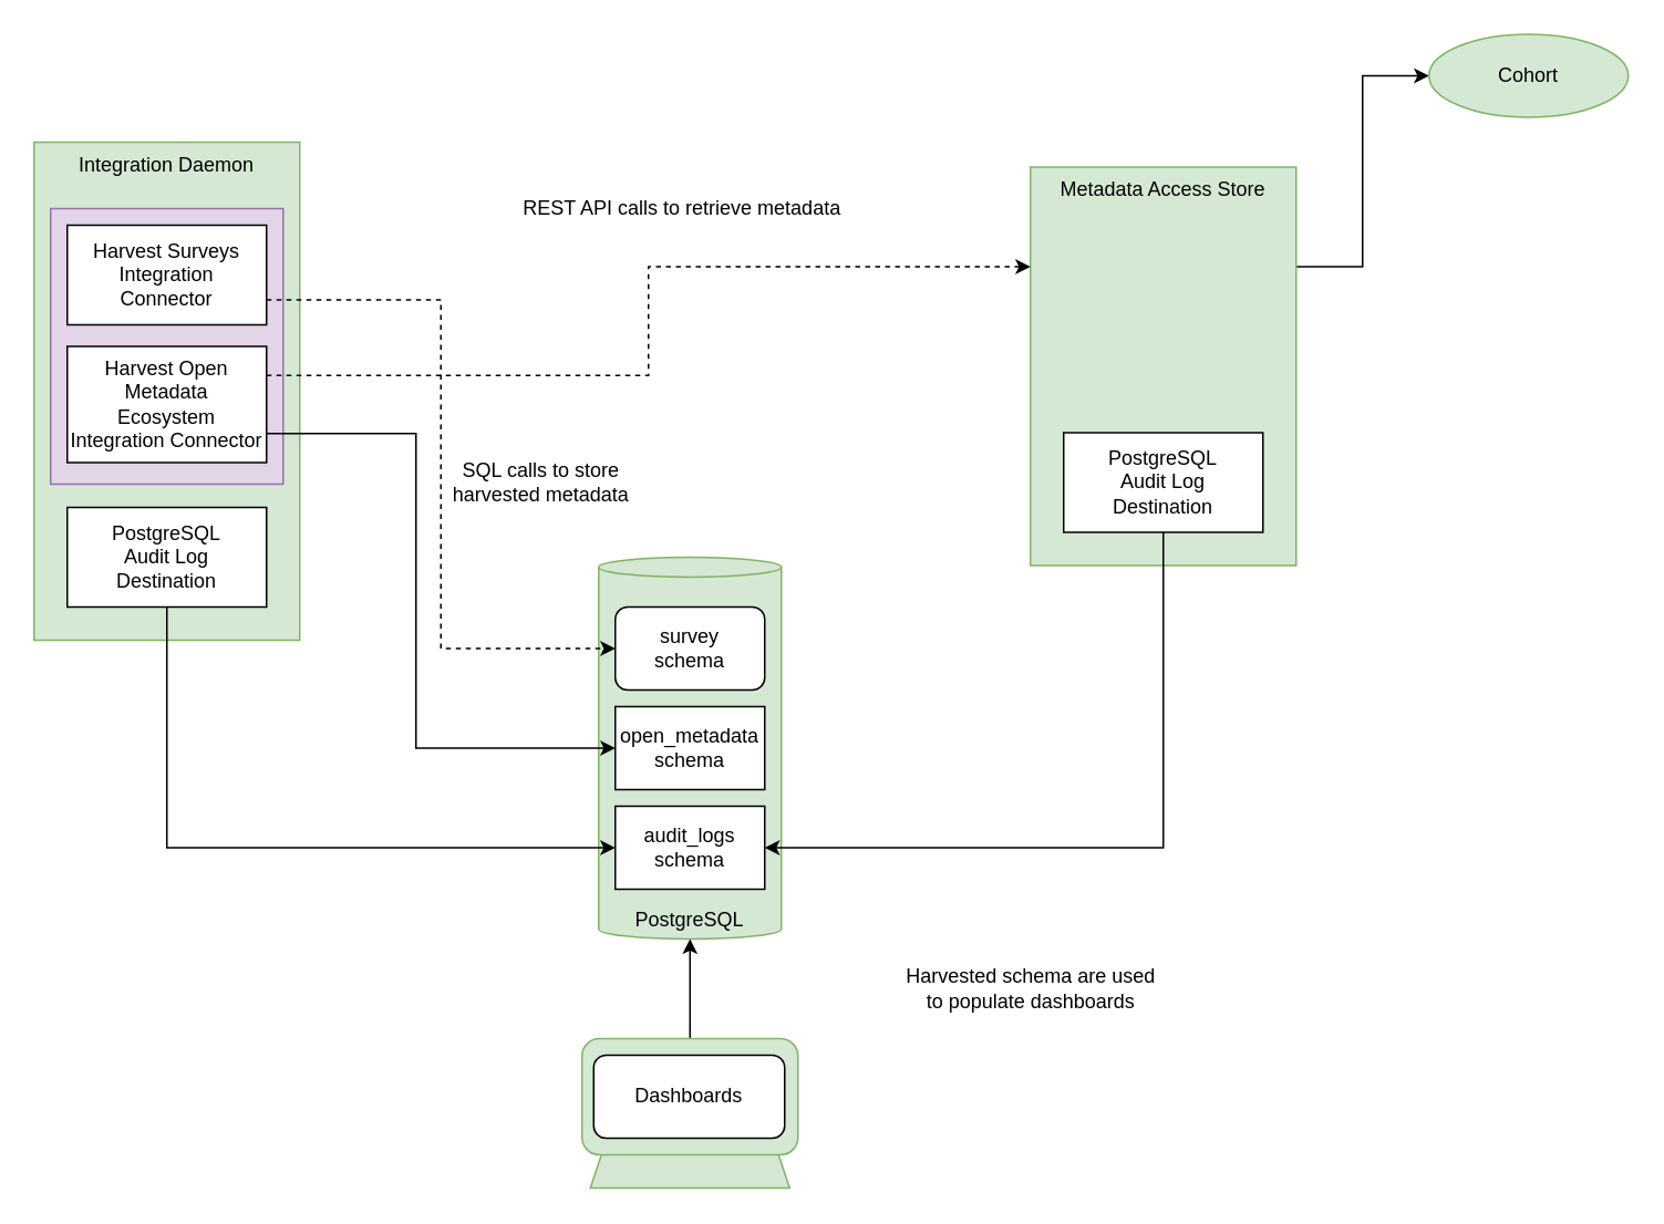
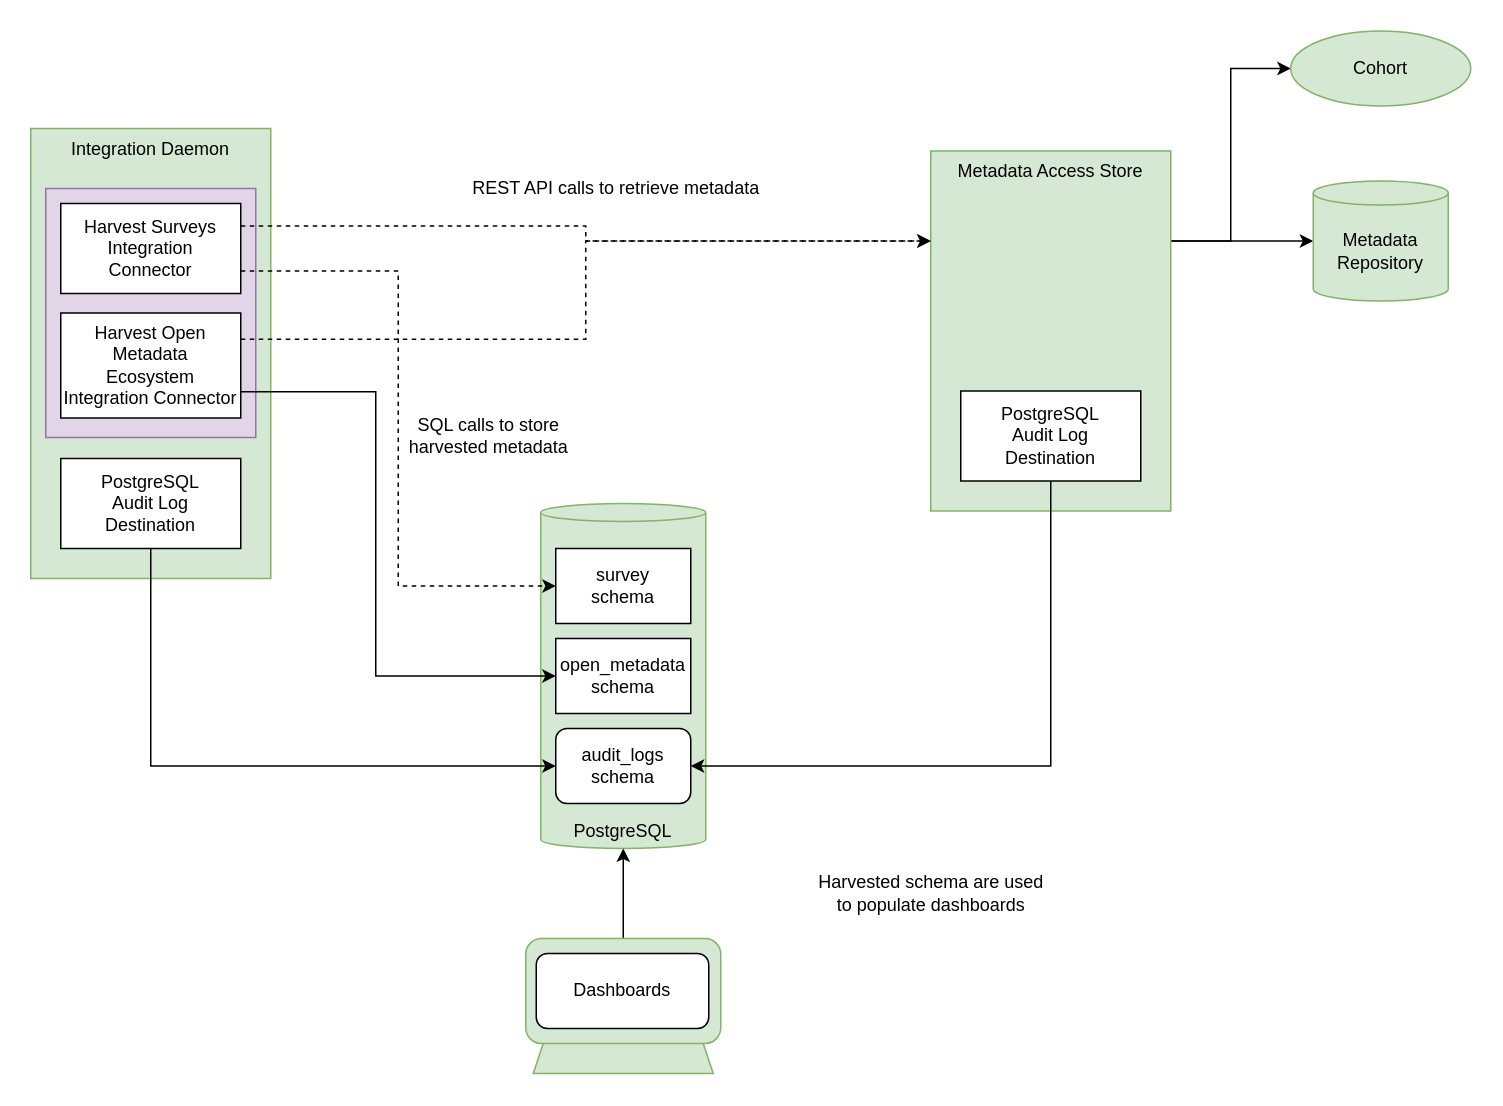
  <mxCell id="0" />
  <mxCell id="1" parent="0" />
  <mxCell id="2" value="Integration Daemon" style="rounded=0;whiteSpace=wrap;html=1;verticalAlign=top;fillColor=#d5e8d4;strokeColor=#82b366;" vertex="1" parent="1"><mxGeometry x="20" y="85" width="160" height="300" as="geometry" /></mxCell>
  <mxCell id="3" value="" style="rounded=0;whiteSpace=wrap;html=1;fillColor=#e1d5e7;strokeColor=#9673a6;" vertex="1" parent="1"><mxGeometry x="30" y="125" width="140" height="166" as="geometry" /></mxCell>
+ <mxCell id="4" style="edgeStyle=orthogonalEdgeStyle;rounded=0;orthogonalLoop=1;jettySize=auto;html=1;exitX=1;exitY=0.25;exitDx=0;exitDy=0;" edge="1" parent="1" source="6" target="8"><mxGeometry relative="1" as="geometry" /></mxCell>
  <mxCell id="5" style="edgeStyle=orthogonalEdgeStyle;rounded=0;orthogonalLoop=1;jettySize=auto;html=1;exitX=1;exitY=0.25;exitDx=0;exitDy=0;entryX=0;entryY=0.5;entryDx=0;entryDy=0;" edge="1" parent="1" source="6" target="22"><mxGeometry relative="1" as="geometry" /></mxCell>
  <mxCell id="6" value="Metadata Access Store" style="rounded=0;whiteSpace=wrap;html=1;verticalAlign=top;fillColor=#d5e8d4;strokeColor=#82b366;" vertex="1" parent="1"><mxGeometry x="620" y="100" width="160" height="240" as="geometry" /></mxCell>
  <mxCell id="7" value="PostgreSQL" style="shape=cylinder3;whiteSpace=wrap;html=1;boundedLbl=1;backgroundOutline=1;size=6;verticalAlign=bottom;fillColor=#d5e8d4;strokeColor=#82b366;" vertex="1" parent="1"><mxGeometry x="360" y="335" width="110" height="230" as="geometry" /></mxCell>
- <mxCell id="9" value="audit_logs&lt;div&gt;schema&lt;/div&gt;" style="rounded=0;whiteSpace=wrap;html=1;" vertex="1" parent="1"><mxGeometry x="370" y="485" width="90" height="50" as="geometry" /></mxCell>
+ <mxCell id="8" value="Metadata Repository" style="shape=cylinder3;whiteSpace=wrap;html=1;boundedLbl=1;backgroundOutline=1;size=8;fillColor=#d5e8d4;strokeColor=#82b366;" vertex="1" parent="1"><mxGeometry x="875" y="120" width="90" height="80" as="geometry" /></mxCell>
+ <mxCell id="9" value="audit_logs&lt;div&gt;schema&lt;/div&gt;" style="whiteSpace=wrap;html=1;rounded=1;" vertex="1" parent="1"><mxGeometry x="370" y="485" width="90" height="50" as="geometry" /></mxCell>
  <mxCell id="10" style="edgeStyle=orthogonalEdgeStyle;rounded=0;orthogonalLoop=1;jettySize=auto;html=1;exitX=0.5;exitY=1;exitDx=0;exitDy=0;entryX=1;entryY=0.5;entryDx=0;entryDy=0;" edge="1" parent="1" source="11" target="9"><mxGeometry relative="1" as="geometry" /></mxCell>
  <mxCell id="11" value="PostgreSQL&lt;div&gt;Audit Log&lt;/div&gt;&lt;div&gt;Destination&lt;/div&gt;" style="rounded=0;whiteSpace=wrap;html=1;" vertex="1" parent="1"><mxGeometry x="640" y="260" width="120" height="60" as="geometry" /></mxCell>
  <mxCell id="12" style="edgeStyle=orthogonalEdgeStyle;rounded=0;orthogonalLoop=1;jettySize=auto;html=1;exitX=0.5;exitY=1;exitDx=0;exitDy=0;entryX=0;entryY=0.5;entryDx=0;entryDy=0;" edge="1" parent="1" source="13" target="9"><mxGeometry relative="1" as="geometry" /></mxCell>
  <mxCell id="13" value="PostgreSQL&lt;div&gt;Audit Log&lt;/div&gt;&lt;div&gt;Destination&lt;/div&gt;" style="rounded=0;whiteSpace=wrap;html=1;" vertex="1" parent="1"><mxGeometry x="40" y="305" width="120" height="60" as="geometry" /></mxCell>
  <mxCell id="14" value="open_metadata&lt;div&gt;schema&lt;/div&gt;" style="rounded=0;whiteSpace=wrap;html=1;" vertex="1" parent="1"><mxGeometry x="370" y="425" width="90" height="50" as="geometry" /></mxCell>
- <mxCell id="15" value="survey&lt;div&gt;schema&lt;/div&gt;" style="whiteSpace=wrap;html=1;rounded=1;" vertex="1" parent="1"><mxGeometry x="370" y="365" width="90" height="50" as="geometry" /></mxCell>
+ <mxCell id="15" value="survey&lt;div&gt;schema&lt;/div&gt;" style="rounded=0;whiteSpace=wrap;html=1;" vertex="1" parent="1"><mxGeometry x="370" y="365" width="90" height="50" as="geometry" /></mxCell>
+ <mxCell id="16" style="edgeStyle=orthogonalEdgeStyle;rounded=0;orthogonalLoop=1;jettySize=auto;html=1;exitX=1;exitY=0.25;exitDx=0;exitDy=0;entryX=0;entryY=0.25;entryDx=0;entryDy=0;dashed=1;" edge="1" parent="1" source="21" target="6"><mxGeometry relative="1" as="geometry" /></mxCell>
  <mxCell id="17" style="edgeStyle=orthogonalEdgeStyle;rounded=0;orthogonalLoop=1;jettySize=auto;html=1;exitX=1;exitY=0.75;exitDx=0;exitDy=0;entryX=0;entryY=0.5;entryDx=0;entryDy=0;" edge="1" parent="1" source="18" target="14"><mxGeometry relative="1" as="geometry"><Array as="points"><mxPoint x="250" y="261" /><mxPoint x="250" y="450" /></Array></mxGeometry></mxCell>
  <mxCell id="18" value="Harvest Open Metadata&lt;div&gt;Ecosystem Integration Connector&lt;/div&gt;" style="rounded=0;whiteSpace=wrap;html=1;" vertex="1" parent="1"><mxGeometry x="40" y="208" width="120" height="70" as="geometry" /></mxCell>
  <mxCell id="19" style="edgeStyle=orthogonalEdgeStyle;rounded=0;orthogonalLoop=1;jettySize=auto;html=1;exitX=1;exitY=0.25;exitDx=0;exitDy=0;entryX=0;entryY=0.25;entryDx=0;entryDy=0;dashed=1;" edge="1" parent="1" source="18" target="6"><mxGeometry relative="1" as="geometry"><mxPoint x="-280" y="205" as="targetPoint" /></mxGeometry></mxCell>
  <mxCell id="20" style="edgeStyle=orthogonalEdgeStyle;rounded=0;orthogonalLoop=1;jettySize=auto;html=1;exitX=1;exitY=0.75;exitDx=0;exitDy=0;entryX=0;entryY=0.5;entryDx=0;entryDy=0;dashed=1;" edge="1" parent="1" source="21" target="15"><mxGeometry relative="1" as="geometry" /></mxCell>
  <mxCell id="21" value="Harvest Surveys&lt;div&gt;Integration&lt;/div&gt;&lt;div&gt;Connector&lt;/div&gt;" style="rounded=0;whiteSpace=wrap;html=1;" vertex="1" parent="1"><mxGeometry x="40" y="135" width="120" height="60" as="geometry" /></mxCell>
  <mxCell id="22" value="Cohort" style="ellipse;whiteSpace=wrap;html=1;fillColor=#d5e8d4;strokeColor=#82b366;" vertex="1" parent="1"><mxGeometry x="860" y="20" width="120" height="50" as="geometry" /></mxCell>
  <mxCell id="23" value="REST API calls to retrieve metadata" style="text;html=1;align=center;verticalAlign=middle;resizable=0;points=[];autosize=1;strokeColor=none;fillColor=none;" vertex="1" parent="1"><mxGeometry x="305" y="110" width="210" height="30" as="geometry" /></mxCell>
  <mxCell id="24" value="SQL calls to store&lt;div&gt;harvested metadata&lt;/div&gt;" style="text;html=1;align=center;verticalAlign=middle;resizable=0;points=[];autosize=1;strokeColor=none;fillColor=none;" vertex="1" parent="1"><mxGeometry x="260" y="270" width="130" height="40" as="geometry" /></mxCell>
  <mxCell id="25" value="" style="shape=trapezoid;perimeter=trapezoidPerimeter;whiteSpace=wrap;html=1;fixedSize=1;fillColor=#d5e8d4;strokeColor=#82b366;" vertex="1" parent="1"><mxGeometry x="355" y="655" width="120" height="60" as="geometry" /></mxCell>
  <mxCell id="26" style="edgeStyle=orthogonalEdgeStyle;rounded=0;orthogonalLoop=1;jettySize=auto;html=1;" edge="1" parent="1" source="27" target="7"><mxGeometry relative="1" as="geometry" /></mxCell>
  <mxCell id="27" value="" style="rounded=1;whiteSpace=wrap;html=1;fillColor=#d5e8d4;strokeColor=#82b366;" vertex="1" parent="1"><mxGeometry x="350" y="625" width="130" height="70" as="geometry" /></mxCell>
  <mxCell id="28" value="Dashboards" style="rounded=1;whiteSpace=wrap;html=1;" vertex="1" parent="1"><mxGeometry x="357" y="635" width="115" height="50" as="geometry" /></mxCell>
  <mxCell id="29" value="Harvested schema are used&lt;div&gt;to populate dashboards&lt;/div&gt;" style="text;html=1;align=center;verticalAlign=middle;resizable=0;points=[];autosize=1;strokeColor=none;fillColor=none;" vertex="1" parent="1"><mxGeometry x="535" y="575" width="170" height="40" as="geometry" /></mxCell>
